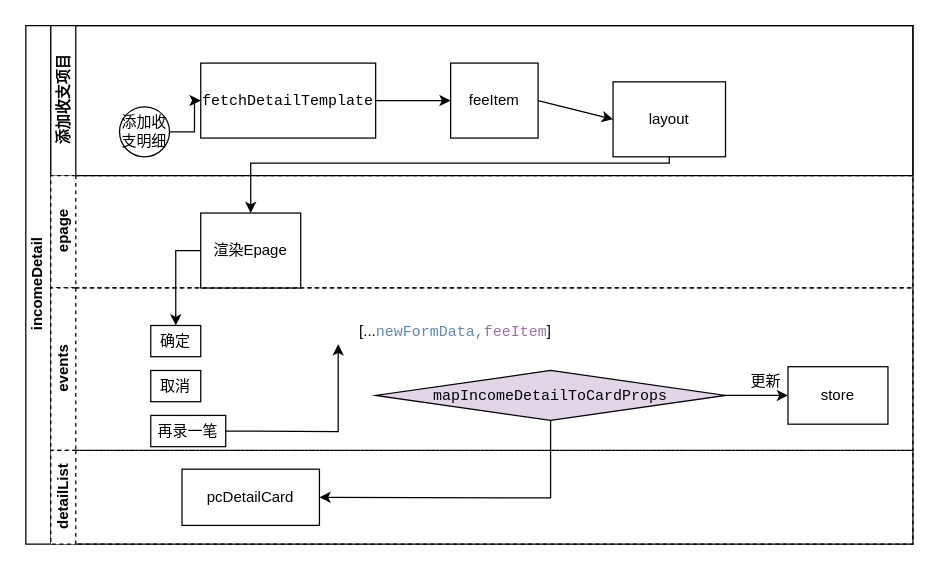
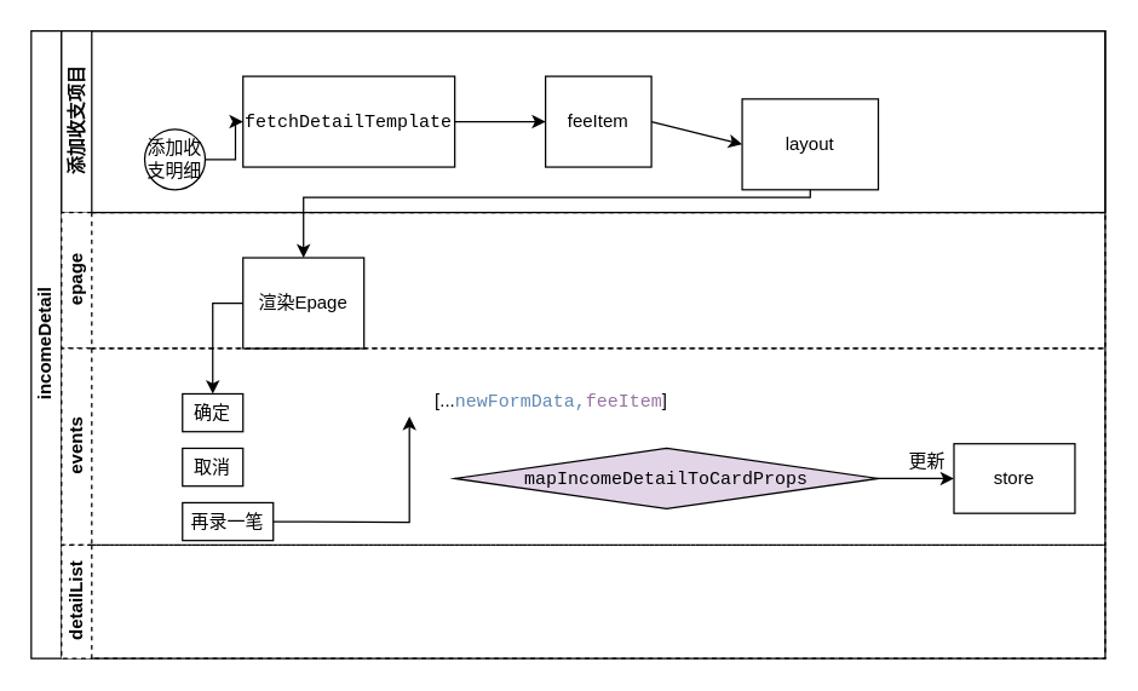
  <mxCell id="0" />
  <mxCell id="1" parent="0" />
  <mxCell id="2" value="incomeDetail" style="swimlane;html=1;childLayout=stackLayout;resizeParent=1;resizeParentMax=0;horizontal=0;startSize=20;horizontalStack=0;" parent="1" vertex="1"><mxGeometry x="20" y="20" width="710" height="415" as="geometry" /></mxCell>
  <mxCell id="3" value="添加收支项目" style="swimlane;html=1;startSize=20;horizontal=0;" parent="2" vertex="1"><mxGeometry x="20" width="690" height="120" as="geometry" /></mxCell>
  <mxCell id="4" value="" style="edgeStyle=orthogonalEdgeStyle;rounded=0;orthogonalLoop=1;jettySize=auto;html=1;" parent="3" source="5" target="6" edge="1"><mxGeometry relative="1" as="geometry" /></mxCell>
  <mxCell id="5" value="添加收支明细" style="ellipse;whiteSpace=wrap;html=1;" parent="3" vertex="1"><mxGeometry x="55" y="65" width="40" height="40" as="geometry" /></mxCell>
  <mxCell id="6" value="&lt;span style=&quot;font-family: &amp;#34;menlo&amp;#34; , &amp;#34;monaco&amp;#34; , &amp;#34;courier new&amp;#34; , monospace&quot;&gt;fetchDetailTemplate&lt;/span&gt;" style="rounded=0;whiteSpace=wrap;html=1;fontFamily=Helvetica;fontSize=12;fontColor=#000000;align=center;" parent="3" vertex="1"><mxGeometry x="120" y="30" width="140" height="60" as="geometry" /></mxCell>
  <mxCell id="7" value="" style="edgeStyle=orthogonalEdgeStyle;rounded=0;orthogonalLoop=1;jettySize=auto;html=1;fontColor=#000000;" parent="3" source="6" target="8" edge="1"><mxGeometry relative="1" as="geometry" /></mxCell>
  <mxCell id="8" value="feeItem" style="rounded=0;whiteSpace=wrap;html=1;labelBackgroundColor=none;fontColor=#000000;" parent="3" vertex="1"><mxGeometry x="320" y="30" width="70" height="60" as="geometry" /></mxCell>
  <mxCell id="9" value="layout" style="rounded=0;whiteSpace=wrap;html=1;labelBackgroundColor=none;fontColor=#000000;" vertex="1" parent="3"><mxGeometry x="450" y="45" width="90" height="60" as="geometry" /></mxCell>
  <mxCell id="10" value="" style="endArrow=classic;html=1;rounded=0;exitX=1;exitY=0.5;exitDx=0;exitDy=0;entryX=0;entryY=0.5;entryDx=0;entryDy=0;" edge="1" parent="3" source="8" target="9"><mxGeometry width="50" height="50" relative="1" as="geometry"><mxPoint x="390" y="100" as="sourcePoint" /><mxPoint x="440" y="50" as="targetPoint" /></mxGeometry></mxCell>
  <mxCell id="11" value="epage" style="swimlane;html=1;startSize=20;horizontal=0;dashed=1;" parent="2" vertex="1"><mxGeometry x="20" y="120" width="690" height="90" as="geometry" /></mxCell>
  <mxCell id="12" value="渲染Epage" style="rounded=0;whiteSpace=wrap;html=1;fontFamily=Helvetica;fontSize=12;fontColor=#000000;align=center;" parent="11" vertex="1"><mxGeometry x="120" y="30" width="80" height="60" as="geometry" /></mxCell>
  <mxCell id="13" value="" style="endArrow=classic;html=1;rounded=0;fontColor=#000000;exitX=0.5;exitY=1;exitDx=0;exitDy=0;entryX=0.5;entryY=0;entryDx=0;entryDy=0;" parent="2" source="9" target="12" edge="1"><mxGeometry width="50" height="50" relative="1" as="geometry"><mxPoint x="350" y="140" as="sourcePoint" /><mxPoint x="400" y="90" as="targetPoint" /><Array as="points"><mxPoint x="515" y="110" /><mxPoint x="180" y="110" /></Array></mxGeometry></mxCell>
  <mxCell id="14" value="events" style="swimlane;html=1;startSize=20;horizontal=0;fontColor=#000000;dashed=1;" parent="2" vertex="1"><mxGeometry x="20" y="210" width="690" height="130" as="geometry" /></mxCell>
  <mxCell id="15" value="确定" style="rounded=0;whiteSpace=wrap;html=1;fontFamily=Helvetica;fontSize=12;fontColor=#000000;align=center;" parent="14" vertex="1"><mxGeometry x="80" y="30" width="40" height="25" as="geometry" /></mxCell>
  <mxCell id="16" value="取消" style="rounded=0;whiteSpace=wrap;html=1;fontFamily=Helvetica;fontSize=12;fontColor=#000000;align=center;" parent="14" vertex="1"><mxGeometry x="80" y="66" width="40" height="25" as="geometry" /></mxCell>
  <mxCell id="17" value="再录一笔" style="rounded=0;whiteSpace=wrap;html=1;fontFamily=Helvetica;fontSize=12;fontColor=#000000;align=center;" parent="14" vertex="1"><mxGeometry x="80" y="102" width="60" height="25" as="geometry" /></mxCell>
  <mxCell id="18" value="" style="endArrow=classic;html=1;rounded=0;fontColor=#000000;exitX=1;exitY=0.5;exitDx=0;exitDy=0;" parent="14" source="17" edge="1"><mxGeometry width="50" height="50" relative="1" as="geometry"><mxPoint x="130" y="165" as="sourcePoint" /><mxPoint x="230" y="45" as="targetPoint" /><Array as="points"><mxPoint x="230" y="115" /><mxPoint x="230" y="45" /></Array></mxGeometry></mxCell>
  <mxCell id="19" value="&lt;div style=&quot;font-family: &amp;#34;menlo&amp;#34; , &amp;#34;monaco&amp;#34; , &amp;#34;courier new&amp;#34; , monospace ; line-height: 18px&quot;&gt;mapIncomeDetailToCardProps&lt;/div&gt;" style="rhombus;whiteSpace=wrap;html=1;fontFamily=Helvetica;fontSize=12;fontColor=#000000;align=center;fillColor=#e1d5e7;" parent="14" vertex="1"><mxGeometry x="260" y="66" width="280" height="40" as="geometry" /></mxCell>
  <mxCell id="20" value="[...&lt;span style=&quot;color: rgb(96 , 137 , 180) ; font-family: &amp;#34;menlo&amp;#34; , &amp;#34;monaco&amp;#34; , &amp;#34;courier new&amp;#34; , monospace&quot;&gt;newFormData,&lt;/span&gt;&lt;span style=&quot;color: rgb(152 , 114 , 162) ; font-family: &amp;#34;menlo&amp;#34; , &amp;#34;monaco&amp;#34; , &amp;#34;courier new&amp;#34; , monospace&quot;&gt;feeItem&lt;/span&gt;&lt;span&gt;]&lt;/span&gt;" style="text;html=1;strokeColor=none;fillColor=none;align=center;verticalAlign=middle;whiteSpace=wrap;rounded=0;labelBackgroundColor=none;fontColor=#000000;" parent="14" vertex="1"><mxGeometry x="294" y="20" width="60" height="30" as="geometry" /></mxCell>
  <mxCell id="21" value="store" style="rounded=0;whiteSpace=wrap;html=1;" vertex="1" parent="14"><mxGeometry x="590" y="63" width="80" height="46" as="geometry" /></mxCell>
  <mxCell id="22" value="" style="endArrow=classic;html=1;rounded=0;exitX=1;exitY=0.5;exitDx=0;exitDy=0;entryX=0;entryY=0.5;entryDx=0;entryDy=0;" edge="1" parent="14" source="19" target="21"><mxGeometry width="50" height="50" relative="1" as="geometry"><mxPoint x="540" y="120" as="sourcePoint" /><mxPoint x="590" y="70" as="targetPoint" /></mxGeometry></mxCell>
  <mxCell id="23" value="detailList" style="swimlane;html=1;startSize=20;horizontal=0;dashed=1;" parent="2" vertex="1"><mxGeometry x="20" y="340" width="690" height="75" as="geometry" /></mxCell>
- <mxCell id="24" value="pcDetailCard" style="rounded=0;whiteSpace=wrap;html=1;fontFamily=Helvetica;fontSize=12;fontColor=#000000;align=center;" parent="23" vertex="1"><mxGeometry x="105" y="15" width="110" height="45" as="geometry" /></mxCell>
  <mxCell id="25" value="" style="endArrow=classic;html=1;rounded=0;fontColor=#000000;exitX=0;exitY=0.5;exitDx=0;exitDy=0;entryX=0.5;entryY=0;entryDx=0;entryDy=0;" parent="2" source="12" target="15" edge="1"><mxGeometry width="50" height="50" relative="1" as="geometry"><mxPoint x="180" y="250" as="sourcePoint" /><mxPoint x="230" y="200" as="targetPoint" /><Array as="points"><mxPoint x="120" y="180" /></Array></mxGeometry></mxCell>
- <mxCell id="26" value="" style="endArrow=classic;html=1;rounded=0;fontColor=#000000;exitX=0.5;exitY=1;exitDx=0;exitDy=0;entryX=1;entryY=0.5;entryDx=0;entryDy=0;" parent="2" source="19" target="24" edge="1"><mxGeometry width="50" height="50" relative="1" as="geometry"><mxPoint x="420" y="250" as="sourcePoint" /><mxPoint x="470" y="200" as="targetPoint" /><Array as="points"><mxPoint x="420" y="378" /></Array></mxGeometry></mxCell>
  <mxCell id="27" value="更新" style="text;html=1;align=center;verticalAlign=middle;resizable=0;points=[];autosize=1;strokeColor=none;fillColor=none;" vertex="1" parent="1"><mxGeometry x="592" y="295" width="40" height="20" as="geometry" /></mxCell>
